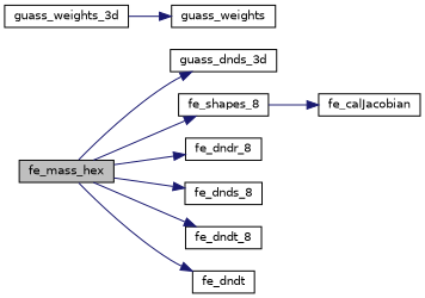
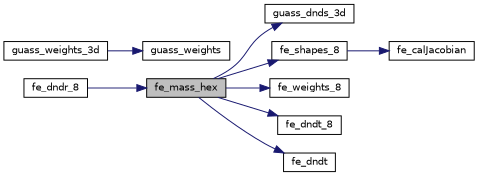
  digraph {
    rankdir=LR
    node [color=black fillcolor=white fontname=Helvetica fontsize=10 shape=record style=filled]
    edge [color=midnightblue fontname=Helvetica fontsize=10 labelfontname=Helvetica labelfontsize=10 style=solid]
    n1 [fillcolor=grey75 fontcolor=black height=0.2 label=fe_mass_hex width=0.4]
    n2 [height=0.2 label=guass_dnds_3d width=0.4]
    n3 [height=0.2 label=fe_shapes_8 width=0.4]
    n4 [height=0.2 label=fe_dndr_8 width=0.4]
-   n5 [height=0.2 label=fe_dnds_8 width=0.4]
+   n5 [height=0.2 label=fe_weights_8 width=0.4]
    n6 [height=0.2 label=fe_dndt_8 width=0.4]
    n7 [height=0.2 label=fe_dndt width=0.4]
    n8 [height=0.2 label=guass_weights_3d width=0.4]
    n9 [height=0.2 label=guass_weights width=0.4]
    n10 [height=0.2 label=fe_calJacobian width=0.4]
    n1 -> n2
    n1 -> n3
-   n1 -> n4
+   n4 -> n1
    n1 -> n5
    n1 -> n6
    n1 -> n7
    n3 -> n10
    n8 -> n9
  }
